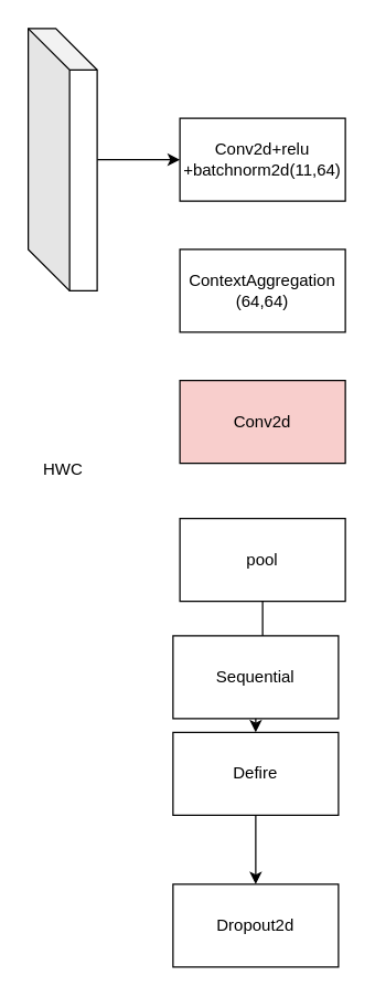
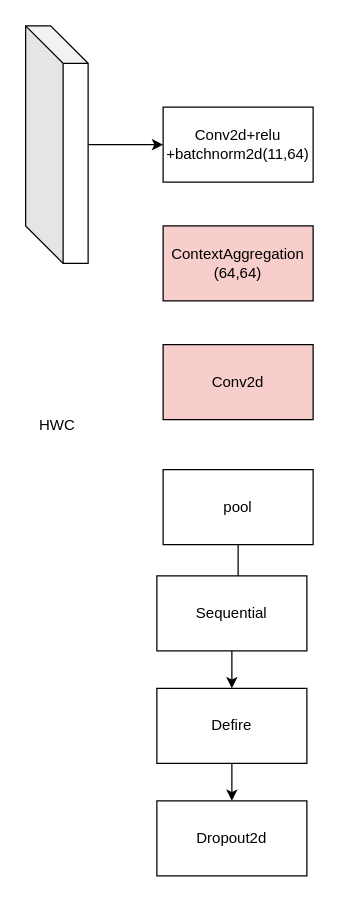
  <mxCell id="0" />
  <mxCell id="1" parent="0" />
  <mxCell id="2" value="" style="edgeStyle=orthogonalEdgeStyle;rounded=0;orthogonalLoop=1;jettySize=auto;html=1;" edge="1" parent="1" source="3" target="5"><mxGeometry relative="1" as="geometry" /></mxCell>
  <mxCell id="3" value="" style="shape=cube;whiteSpace=wrap;html=1;boundedLbl=1;backgroundOutline=1;darkOpacity=0.05;darkOpacity2=0.1;rotation=0;size=30;" vertex="1" parent="1"><mxGeometry x="20" y="20" width="50" height="190" as="geometry" /></mxCell>
  <mxCell id="4" value="HWC" style="text;html=1;align=center;verticalAlign=middle;resizable=0;points=[];autosize=1;strokeColor=none;fillColor=none;" vertex="1" parent="1"><mxGeometry x="20" y="325" width="50" height="30" as="geometry" /></mxCell>
  <mxCell id="5" value="Conv2d+relu&lt;br&gt;+batchnorm2d(11,64)" style="whiteSpace=wrap;html=1;" vertex="1" parent="1"><mxGeometry x="130" y="85" width="120" height="60" as="geometry" /></mxCell>
- <mxCell id="6" value="ContextAggregation&lt;br&gt;(64,64)" style="whiteSpace=wrap;html=1;" vertex="1" parent="1"><mxGeometry x="130" y="180" width="120" height="60" as="geometry" /></mxCell>
+ <mxCell id="6" value="ContextAggregation&lt;br&gt;(64,64)" style="whiteSpace=wrap;html=1;fillColor=#f8cecc;" vertex="1" parent="1"><mxGeometry x="130" y="180" width="120" height="60" as="geometry" /></mxCell>
  <mxCell id="7" value="Conv2d" style="whiteSpace=wrap;html=1;fillColor=#f8cecc;" vertex="1" parent="1"><mxGeometry x="130" y="275" width="120" height="60" as="geometry" /></mxCell>
  <mxCell id="8" value="" style="edgeStyle=orthogonalEdgeStyle;rounded=0;orthogonalLoop=1;jettySize=auto;html=1;" edge="1" parent="1" source="9" target="12"><mxGeometry relative="1" as="geometry" /></mxCell>
  <mxCell id="9" value="pool" style="whiteSpace=wrap;html=1;" vertex="1" parent="1"><mxGeometry x="130" y="375" width="120" height="60" as="geometry" /></mxCell>
  <mxCell id="10" value="Sequential" style="whiteSpace=wrap;html=1;" vertex="1" parent="1"><mxGeometry x="125" y="460" width="120" height="60" as="geometry" /></mxCell>
  <mxCell id="11" value="" style="edgeStyle=orthogonalEdgeStyle;rounded=0;orthogonalLoop=1;jettySize=auto;html=1;" edge="1" parent="1" source="12" target="13"><mxGeometry relative="1" as="geometry" /></mxCell>
- <mxCell id="12" value="Defire" style="whiteSpace=wrap;html=1;" vertex="1" parent="1"><mxGeometry x="125" y="530" width="120" height="60" as="geometry" /></mxCell>
+ <mxCell id="12" value="Defire" style="whiteSpace=wrap;html=1;" vertex="1" parent="1"><mxGeometry x="125" y="550" width="120" height="60" as="geometry" /></mxCell>
  <mxCell id="13" value="Dropout2d" style="whiteSpace=wrap;html=1;" vertex="1" parent="1"><mxGeometry x="125" y="640" width="120" height="60" as="geometry" /></mxCell>
